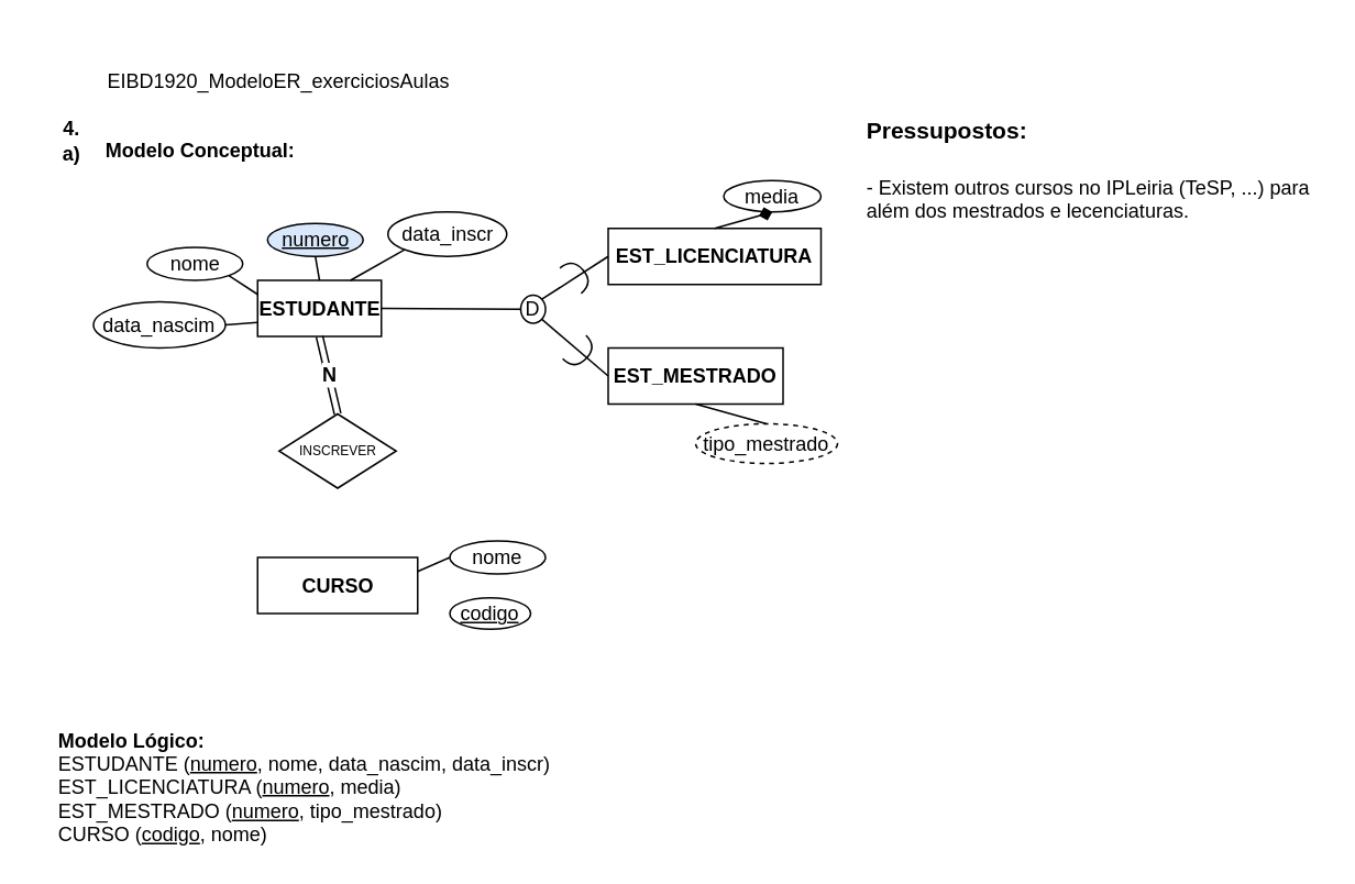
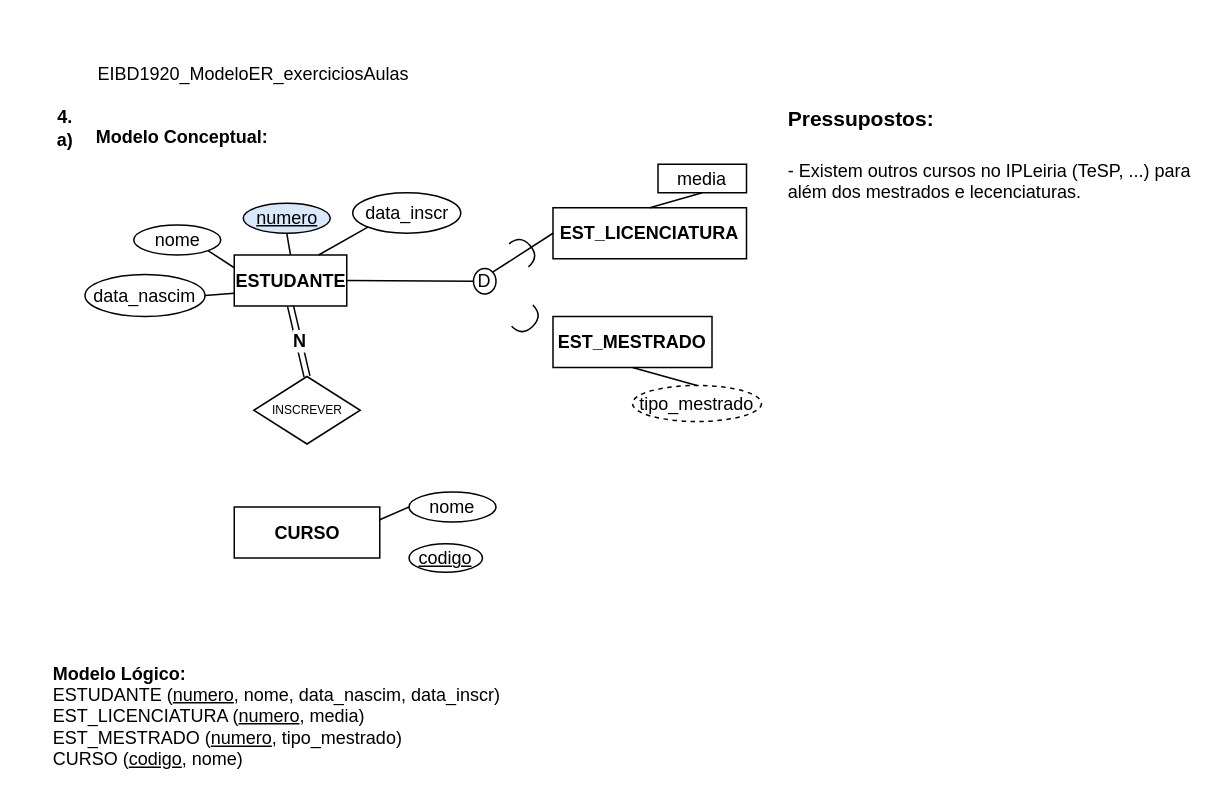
  <mxCell id="0" />
  <mxCell id="1" parent="0" />
  <mxCell id="2" value="&lt;b&gt;4.&lt;br&gt;a)&lt;br&gt;&lt;/b&gt;" style="text;html=1;strokeColor=none;fillColor=none;align=center;verticalAlign=middle;whiteSpace=wrap;rounded=0;" parent="1" vertex="1"><mxGeometry x="20" y="68" width="46" height="33" as="geometry" /></mxCell>
  <mxCell id="3" value="&lt;br/&gt;&lt;p style=&quot;margin: 0px&quot;&gt;EIBD1920_ModeloER_exerciciosAulas&lt;/p&gt;" style="text;html=1;strokeColor=none;fillColor=none;align=center;verticalAlign=middle;whiteSpace=wrap;rounded=0;" parent="1" vertex="1"><mxGeometry x="44" y="20" width="249" height="42" as="geometry" /></mxCell>
  <mxCell id="4" value="ESTUDANTE" style="rounded=0;whiteSpace=wrap;html=1;fontStyle=1" parent="1" vertex="1"><mxGeometry x="155.5" y="169.5" width="75" height="34" as="geometry" /></mxCell>
  <mxCell id="5" value="nome" style="ellipse;whiteSpace=wrap;html=1;" parent="1" vertex="1"><mxGeometry x="88.5" y="149.5" width="58" height="20" as="geometry" /></mxCell>
  <mxCell id="6" value="data_nascim" style="ellipse;whiteSpace=wrap;html=1;" parent="1" vertex="1"><mxGeometry x="56" y="182.5" width="80" height="28" as="geometry" /></mxCell>
  <mxCell id="7" value="CURSO" style="rounded=0;whiteSpace=wrap;html=1;fontStyle=1" parent="1" vertex="1"><mxGeometry x="155.5" y="337.5" width="97" height="34" as="geometry" /></mxCell>
  <mxCell id="8" value="nome" style="ellipse;whiteSpace=wrap;html=1;" parent="1" vertex="1"><mxGeometry x="272" y="327.5" width="58" height="20" as="geometry" /></mxCell>
  <mxCell id="9" value="codigo" style="ellipse;whiteSpace=wrap;html=1;fontStyle=4" parent="1" vertex="1"><mxGeometry x="272" y="362" width="49" height="19" as="geometry" /></mxCell>
  <mxCell id="10" value="numero" style="ellipse;whiteSpace=wrap;html=1;fontStyle=4;fillColor=#dae8fc;" vertex="1" parent="1"><mxGeometry x="161.5" y="135" width="58" height="20" as="geometry" /></mxCell>
  <mxCell id="11" value="INSCREVER" style="rhombus;whiteSpace=wrap;html=1;fontSize=8;" vertex="1" parent="1"><mxGeometry x="168.5" y="250.5" width="71" height="45" as="geometry" /></mxCell>
  <mxCell id="12" value="" style="endArrow=none;html=1;fontSize=8;entryX=0;entryY=0.5;entryDx=0;entryDy=0;exitX=1;exitY=0.25;exitDx=0;exitDy=0;" edge="1" parent="1" source="7" target="8"><mxGeometry width="50" height="50" relative="1" as="geometry"><mxPoint x="-72.5" y="442.5" as="sourcePoint" /><mxPoint x="-22.5" y="392.5" as="targetPoint" /></mxGeometry></mxCell>
  <mxCell id="13" value="" style="endArrow=none;html=1;fontSize=8;entryX=1;entryY=1;entryDx=0;entryDy=0;exitX=0;exitY=0.25;exitDx=0;exitDy=0;" edge="1" parent="1" source="4" target="5"><mxGeometry width="50" height="50" relative="1" as="geometry"><mxPoint x="-72.5" y="452.5" as="sourcePoint" /><mxPoint x="-22.5" y="402.5" as="targetPoint" /></mxGeometry></mxCell>
  <mxCell id="14" value="" style="endArrow=none;html=1;fontSize=8;entryX=0.5;entryY=1;entryDx=0;entryDy=0;exitX=0.5;exitY=0;exitDx=0;exitDy=0;" edge="1" parent="1" source="4" target="10"><mxGeometry width="50" height="50" relative="1" as="geometry"><mxPoint x="165.5" y="188" as="sourcePoint" /><mxPoint x="139.351" y="166.45" as="targetPoint" /></mxGeometry></mxCell>
  <mxCell id="15" value="" style="endArrow=none;html=1;fontSize=8;entryX=0;entryY=0.75;entryDx=0;entryDy=0;exitX=1;exitY=0.5;exitDx=0;exitDy=0;" edge="1" parent="1" source="6" target="4"><mxGeometry width="50" height="50" relative="1" as="geometry"><mxPoint x="175.5" y="198" as="sourcePoint" /><mxPoint x="149.351" y="176.45" as="targetPoint" /></mxGeometry></mxCell>
  <mxCell id="16" value="N" style="shape=link;html=1;fontSize=12;entryX=0.5;entryY=1;entryDx=0;entryDy=0;exitX=0.5;exitY=0;exitDx=0;exitDy=0;fontStyle=1" edge="1" parent="1" source="11" target="4"><mxGeometry width="50" height="50" relative="1" as="geometry"><mxPoint x="-72.5" y="452.5" as="sourcePoint" /><mxPoint x="-22.5" y="402.5" as="targetPoint" /></mxGeometry></mxCell>
  <mxCell id="17" value="data_inscr" style="ellipse;whiteSpace=wrap;html=1;" vertex="1" parent="1"><mxGeometry x="234.5" y="128" width="72" height="27" as="geometry" /></mxCell>
  <mxCell id="18" value="" style="endArrow=none;html=1;fontSize=12;entryX=0;entryY=1;entryDx=0;entryDy=0;exitX=0.75;exitY=0;exitDx=0;exitDy=0;" edge="1" parent="1" source="4" target="17"><mxGeometry width="50" height="50" relative="1" as="geometry"><mxPoint x="-72.5" y="452.5" as="sourcePoint" /><mxPoint x="-22.5" y="402.5" as="targetPoint" /></mxGeometry></mxCell>
  <mxCell id="19" value="Modelo Conceptual:" style="text;html=1;strokeColor=none;fillColor=none;align=center;verticalAlign=middle;whiteSpace=wrap;rounded=0;fontSize=12;fontStyle=1" vertex="1" parent="1"><mxGeometry x="56" y="81" width="130" height="20" as="geometry" /></mxCell>
  <mxCell id="20" value="EST_MESTRADO" style="rounded=0;whiteSpace=wrap;html=1;fontStyle=1" vertex="1" parent="1"><mxGeometry x="368" y="210.5" width="106" height="34" as="geometry" /></mxCell>
  <mxCell id="21" value="&lt;h1&gt;&lt;font style=&quot;font-size: 14px&quot;&gt;Pressupostos:&lt;/font&gt;&lt;/h1&gt;&lt;p&gt;- Existem outros cursos no IPLeiria&amp;nbsp;&lt;span&gt;(TeSP, ...) para além dos mestrados e lecenciaturas.&lt;/span&gt;&lt;/p&gt;" style="text;html=1;strokeColor=none;fillColor=none;spacing=5;spacingTop=-20;whiteSpace=wrap;overflow=hidden;rounded=0;fontSize=12;" vertex="1" parent="1"><mxGeometry x="519.5" y="56" width="279" height="90" as="geometry" /></mxCell>
  <mxCell id="22" value="" style="shape=requiredInterface;html=1;verticalLabelPosition=bottom;fontSize=12;rotation=-40;" vertex="1" parent="1"><mxGeometry x="344" y="156.5" width="10" height="20" as="geometry" /></mxCell>
  <mxCell id="23" value="tipo_mestrado" style="ellipse;whiteSpace=wrap;html=1;dashed=1;" vertex="1" parent="1"><mxGeometry x="421" y="256.5" width="86" height="24" as="geometry" /></mxCell>
  <mxCell id="24" value="D" style="ellipse;whiteSpace=wrap;html=1;fontSize=12;" vertex="1" parent="1"><mxGeometry x="315" y="178.5" width="15" height="17" as="geometry" /></mxCell>
  <mxCell id="25" value="EST_LICENCIATURA" style="rounded=0;whiteSpace=wrap;html=1;fontStyle=1" vertex="1" parent="1"><mxGeometry x="368" y="138" width="129" height="34" as="geometry" /></mxCell>
  <mxCell id="26" value="" style="endArrow=none;html=1;fontSize=12;entryX=1;entryY=0.5;entryDx=0;entryDy=0;exitX=0;exitY=0.5;exitDx=0;exitDy=0;" edge="1" parent="1" source="24" target="4"><mxGeometry width="50" height="50" relative="1" as="geometry"><mxPoint x="214" y="419.5" as="sourcePoint" /><mxPoint x="214" y="381.5" as="targetPoint" /></mxGeometry></mxCell>
  <mxCell id="27" value="" style="endArrow=none;html=1;fontSize=12;entryX=1;entryY=0;entryDx=0;entryDy=0;exitX=0;exitY=0.5;exitDx=0;exitDy=0;" edge="1" parent="1" source="25" target="24"><mxGeometry width="50" height="50" relative="1" as="geometry"><mxPoint x="325" y="197" as="sourcePoint" /><mxPoint x="262.5" y="196.5" as="targetPoint" /></mxGeometry></mxCell>
- <mxCell id="28" value="" style="endArrow=none;html=1;fontSize=12;entryX=1;entryY=1;entryDx=0;entryDy=0;exitX=0;exitY=0.5;exitDx=0;exitDy=0;" edge="1" parent="1" source="20" target="24"><mxGeometry width="50" height="50" relative="1" as="geometry"><mxPoint x="335" y="207" as="sourcePoint" /><mxPoint x="272.5" y="206.5" as="targetPoint" /></mxGeometry></mxCell>
  <mxCell id="29" value="" style="shape=requiredInterface;html=1;verticalLabelPosition=bottom;fontSize=12;rotation=45;" vertex="1" parent="1"><mxGeometry x="346" y="203.5" width="10" height="20" as="geometry" /></mxCell>
- <mxCell id="30" value="media" style="ellipse;whiteSpace=wrap;html=1;" vertex="1" parent="1"><mxGeometry x="438" y="109" width="59" height="19" as="geometry" /></mxCell>
- <mxCell id="31" value="" style="endArrow=diamond;html=1;fontSize=12;entryX=0.5;entryY=1;entryDx=0;entryDy=0;exitX=0.5;exitY=0;exitDx=0;exitDy=0;" edge="1" parent="1" source="25" target="30"><mxGeometry width="50" height="50" relative="1" as="geometry"><mxPoint x="154" y="452" as="sourcePoint" /><mxPoint x="204" y="402" as="targetPoint" /></mxGeometry></mxCell>
+ <mxCell id="30" value="media" style="whiteSpace=wrap;html=1;rounded=0;" vertex="1" parent="1"><mxGeometry x="438" y="109" width="59" height="19" as="geometry" /></mxCell>
+ <mxCell id="31" value="" style="endArrow=none;html=1;fontSize=12;entryX=0.5;entryY=1;entryDx=0;entryDy=0;exitX=0.5;exitY=0;exitDx=0;exitDy=0;" edge="1" parent="1" source="25" target="30"><mxGeometry width="50" height="50" relative="1" as="geometry"><mxPoint x="154" y="452" as="sourcePoint" /><mxPoint x="204" y="402" as="targetPoint" /></mxGeometry></mxCell>
  <mxCell id="32" value="" style="endArrow=none;html=1;fontSize=12;entryX=0.5;entryY=1;entryDx=0;entryDy=0;exitX=0.5;exitY=0;exitDx=0;exitDy=0;" edge="1" parent="1" source="23" target="20"><mxGeometry width="50" height="50" relative="1" as="geometry"><mxPoint x="442.5" y="148" as="sourcePoint" /><mxPoint x="461.5" y="138" as="targetPoint" /></mxGeometry></mxCell>
  <mxCell id="33" value="&lt;b&gt;Modelo Lógico:&lt;/b&gt;&lt;br&gt;ESTUDANTE (&lt;u&gt;numero&lt;/u&gt;, nome, data_nascim, data_inscr)&lt;br&gt;EST_LICENCIATURA (&lt;u&gt;numero&lt;/u&gt;, media)&lt;br&gt;EST_MESTRADO (&lt;u&gt;numero&lt;/u&gt;, tipo_mestrado)&lt;br&gt;CURSO (&lt;u&gt;codigo&lt;/u&gt;, nome)" style="text;html=1;strokeColor=none;fillColor=none;align=left;verticalAlign=middle;whiteSpace=wrap;rounded=0;fontSize=12;" vertex="1" parent="1"><mxGeometry x="33" y="439" width="303" height="75" as="geometry" /></mxCell>
